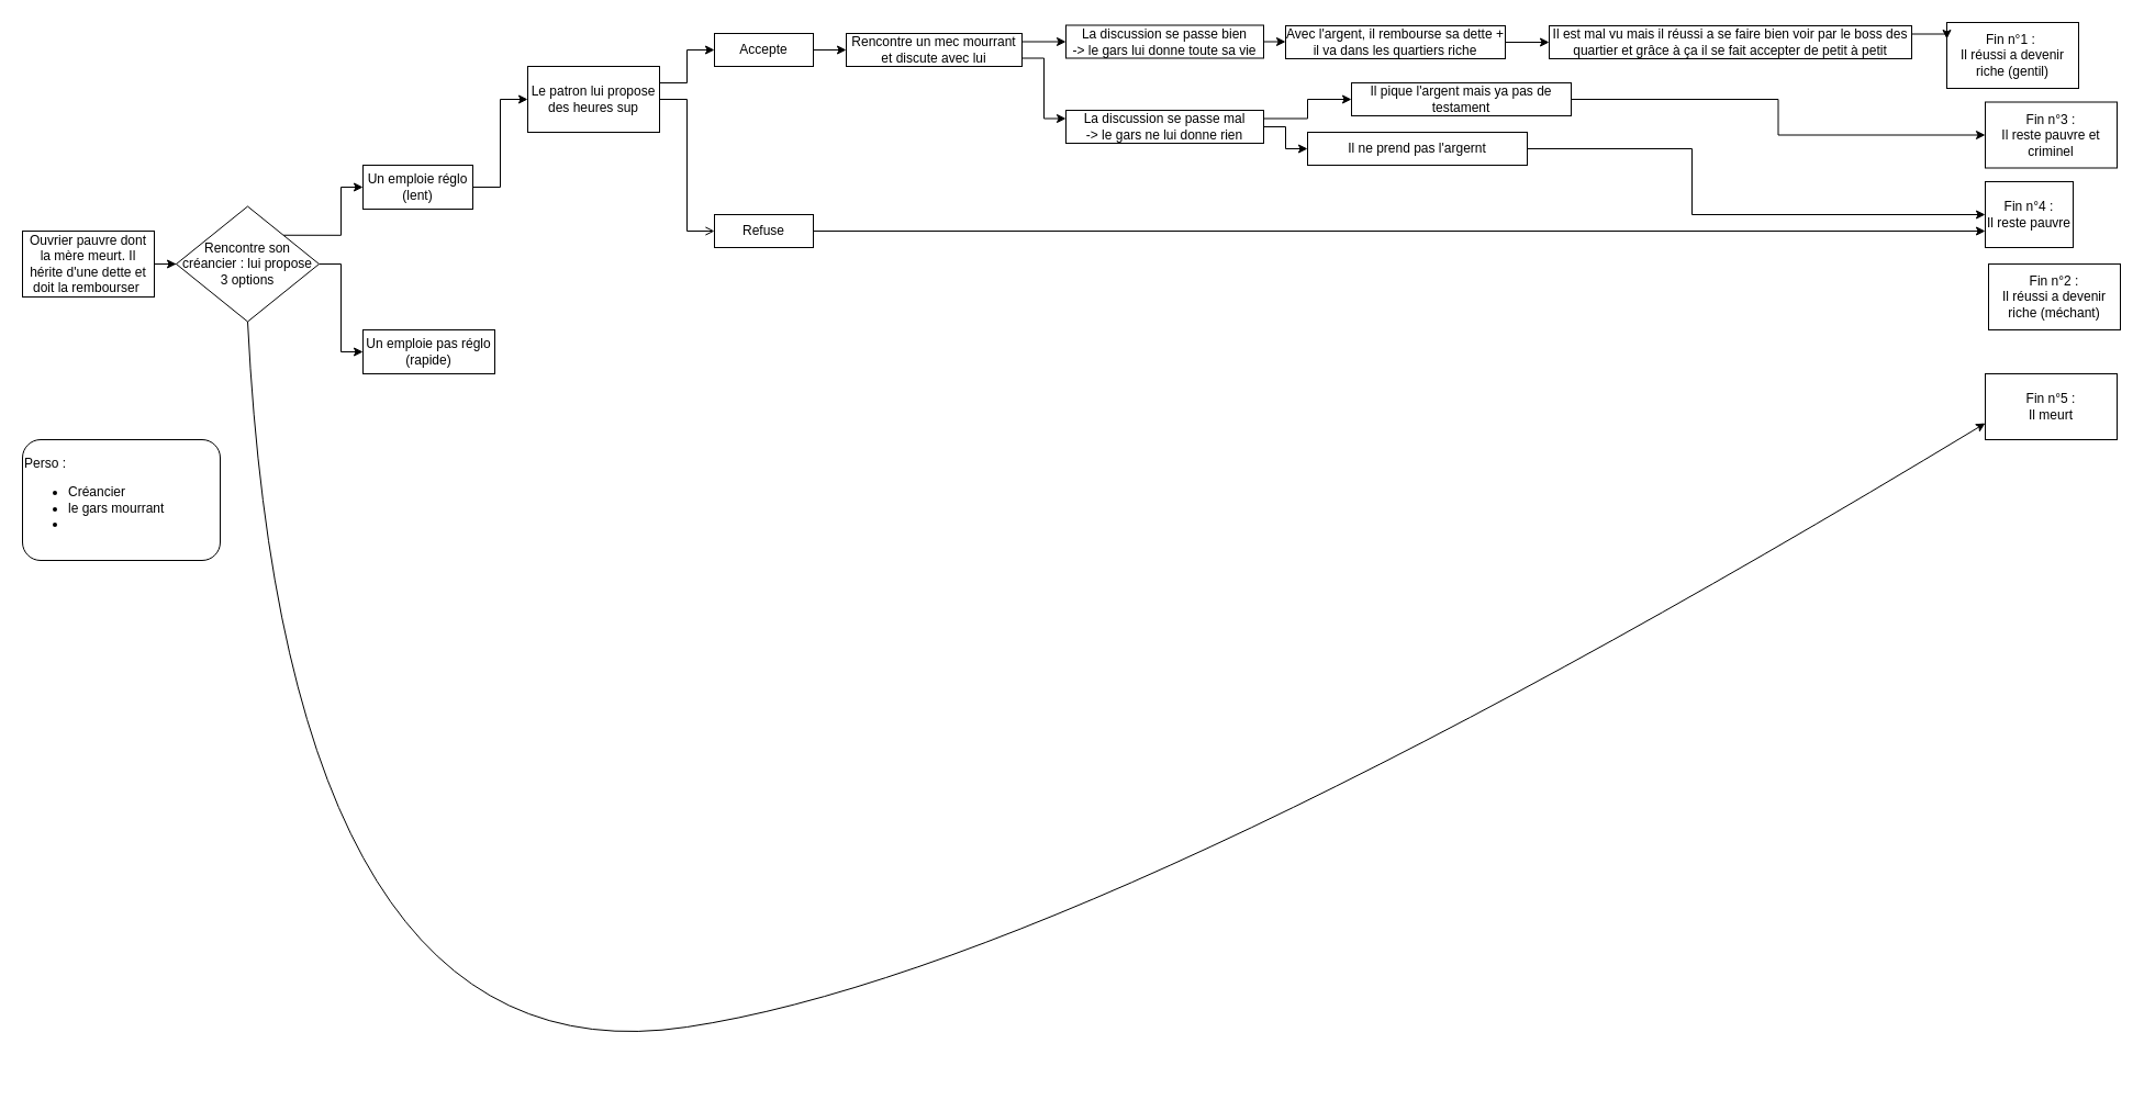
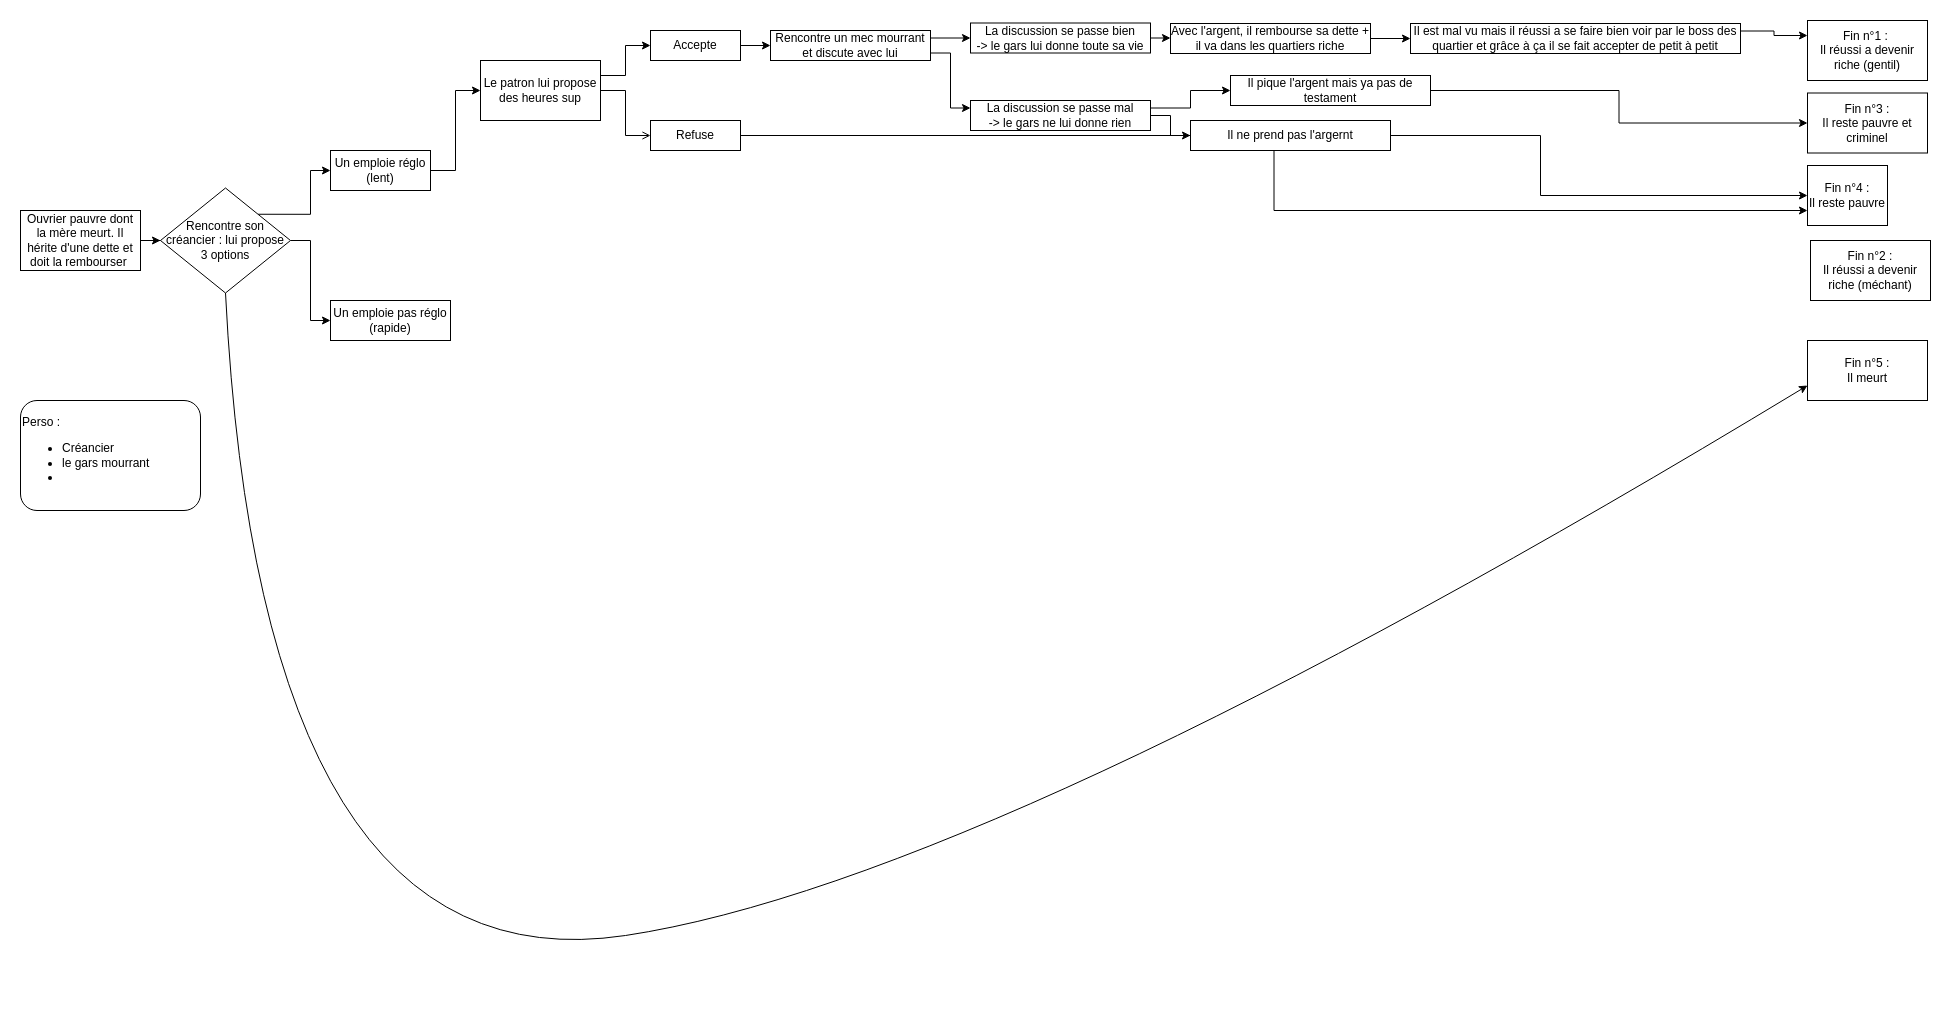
  <mxCell id="0" />
  <mxCell id="1" parent="0" />
- <mxCell id="2" value="Fin n°1 :&amp;nbsp;&lt;br&gt;Il réussi a devenir riche (gentil)" style="rounded=0;whiteSpace=wrap;html=1;" parent="1" vertex="1"><mxGeometry x="1772" y="20" width="120" height="60" as="geometry" /></mxCell>
+ <mxCell id="2" value="Fin n°1 :&amp;nbsp;&lt;br&gt;Il réussi a devenir riche (gentil)" style="rounded=0;whiteSpace=wrap;html=1;" parent="1" vertex="1"><mxGeometry x="1807" y="20" width="120" height="60" as="geometry" /></mxCell>
  <mxCell id="3" value="Fin n°2 :&lt;br&gt;Il réussi a devenir riche (méchant)" style="rounded=0;whiteSpace=wrap;html=1;" parent="1" vertex="1"><mxGeometry x="1810" y="240" width="120" height="60" as="geometry" /></mxCell>
  <mxCell id="4" value="Fin n°3 :&lt;br&gt;Il reste pauvre et criminel" style="rounded=0;whiteSpace=wrap;html=1;" parent="1" vertex="1"><mxGeometry x="1807" y="92.5" width="120" height="60" as="geometry" /></mxCell>
  <mxCell id="5" value="Fin n°4 :&lt;br&gt;Il reste pauvre" style="rounded=0;whiteSpace=wrap;html=1;" parent="1" vertex="1"><mxGeometry x="1807" y="165" width="80" height="60" as="geometry" /></mxCell>
  <mxCell id="6" value="Fin n°5 :&lt;br&gt;Il meurt" style="rounded=0;whiteSpace=wrap;html=1;" parent="1" vertex="1"><mxGeometry x="1807" y="340" width="120" height="60" as="geometry" /></mxCell>
  <mxCell id="7" style="edgeStyle=orthogonalEdgeStyle;rounded=0;orthogonalLoop=1;jettySize=auto;html=1;entryX=0;entryY=0.5;entryDx=0;entryDy=0;" parent="1" source="8" target="12" edge="1"><mxGeometry relative="1" as="geometry" /></mxCell>
  <mxCell id="8" value="Ouvrier pauvre dont la mère meurt. Il hérite d'une dette et doit la rembourser&amp;nbsp;" style="rounded=0;whiteSpace=wrap;html=1;" parent="1" vertex="1"><mxGeometry x="20" y="210" width="120" height="60" as="geometry" /></mxCell>
  <mxCell id="9" value="&lt;div&gt;Perso :&lt;/div&gt;&lt;ul&gt;&lt;li&gt;Créancier&lt;/li&gt;&lt;li&gt;le gars mourrant&lt;/li&gt;&lt;li&gt;&lt;br&gt;&lt;/li&gt;&lt;/ul&gt;" style="rounded=1;whiteSpace=wrap;html=1;align=left;" parent="1" vertex="1"><mxGeometry x="20" y="400" width="180" height="110" as="geometry" /></mxCell>
  <mxCell id="10" style="edgeStyle=orthogonalEdgeStyle;rounded=0;orthogonalLoop=1;jettySize=auto;html=1;exitX=1;exitY=0;exitDx=0;exitDy=0;entryX=0;entryY=0.5;entryDx=0;entryDy=0;" parent="1" source="12" target="14" edge="1"><mxGeometry relative="1" as="geometry" /></mxCell>
  <mxCell id="11" style="edgeStyle=orthogonalEdgeStyle;rounded=0;orthogonalLoop=1;jettySize=auto;html=1;exitX=1;exitY=0.5;exitDx=0;exitDy=0;entryX=0;entryY=0.5;entryDx=0;entryDy=0;" parent="1" source="12" target="15" edge="1"><mxGeometry relative="1" as="geometry" /></mxCell>
  <mxCell id="12" value="&lt;span style=&quot;white-space: normal&quot;&gt;Rencontre son créancier : lui propose 3 options&lt;/span&gt;" style="rhombus;whiteSpace=wrap;html=1;" parent="1" vertex="1"><mxGeometry x="160" y="187.5" width="130" height="105" as="geometry" /></mxCell>
  <mxCell id="13" style="edgeStyle=orthogonalEdgeStyle;rounded=0;orthogonalLoop=1;jettySize=auto;html=1;exitX=1;exitY=0.5;exitDx=0;exitDy=0;entryX=0;entryY=0.5;entryDx=0;entryDy=0;" parent="1" source="14" target="19" edge="1"><mxGeometry relative="1" as="geometry" /></mxCell>
  <mxCell id="14" value="Un emploie réglo (lent)" style="rounded=0;whiteSpace=wrap;html=1;" parent="1" vertex="1"><mxGeometry x="330" y="150" width="100" height="40" as="geometry" /></mxCell>
  <mxCell id="15" value="Un emploie pas réglo (rapide)" style="rounded=0;whiteSpace=wrap;html=1;" parent="1" vertex="1"><mxGeometry x="330" y="300" width="120" height="40" as="geometry" /></mxCell>
  <mxCell id="16" value="" style="curved=1;endArrow=classic;html=1;exitX=0.5;exitY=1;exitDx=0;exitDy=0;entryX=0;entryY=0.75;entryDx=0;entryDy=0;" parent="1" source="12" target="6" edge="1"><mxGeometry width="50" height="50" relative="1" as="geometry"><mxPoint x="220" y="410" as="sourcePoint" /><mxPoint x="270" y="360" as="targetPoint" /><Array as="points"><mxPoint x="260" y="990" /><mxPoint x="990" y="880" /></Array></mxGeometry></mxCell>
  <mxCell id="17" style="edgeStyle=orthogonalEdgeStyle;rounded=0;orthogonalLoop=1;jettySize=auto;html=1;exitX=1;exitY=0.25;exitDx=0;exitDy=0;" parent="1" source="19" target="21" edge="1"><mxGeometry relative="1" as="geometry" /></mxCell>
  <mxCell id="18" style="edgeStyle=orthogonalEdgeStyle;rounded=0;orthogonalLoop=1;jettySize=auto;html=1;exitX=1;exitY=0.5;exitDx=0;exitDy=0;entryX=0;entryY=0.5;entryDx=0;entryDy=0;endArrow=open;" parent="1" source="19" target="23" edge="1"><mxGeometry relative="1" as="geometry" /></mxCell>
  <mxCell id="19" value="Le patron lui propose des heures sup" style="rounded=0;whiteSpace=wrap;html=1;" parent="1" vertex="1"><mxGeometry x="480" y="60" width="120" height="60" as="geometry" /></mxCell>
  <mxCell id="20" style="edgeStyle=orthogonalEdgeStyle;rounded=0;orthogonalLoop=1;jettySize=auto;html=1;exitX=1;exitY=0.5;exitDx=0;exitDy=0;entryX=0;entryY=0.5;entryDx=0;entryDy=0;" parent="1" source="21" target="26" edge="1"><mxGeometry relative="1" as="geometry" /></mxCell>
  <mxCell id="21" value="Accepte" style="rounded=0;whiteSpace=wrap;html=1;" parent="1" vertex="1"><mxGeometry x="650" y="30" width="90" height="30" as="geometry" /></mxCell>
  <mxCell id="22" style="edgeStyle=orthogonalEdgeStyle;rounded=0;orthogonalLoop=1;jettySize=auto;html=1;exitX=1;exitY=0.5;exitDx=0;exitDy=0;entryX=0;entryY=0.75;entryDx=0;entryDy=0;" edge="1" parent="1" source="23" target="5"><mxGeometry relative="1" as="geometry" /></mxCell>
- <mxCell id="23" value="Refuse" style="rounded=0;whiteSpace=wrap;html=1;" parent="1" vertex="1"><mxGeometry x="650" y="195" width="90" height="30" as="geometry" /></mxCell>
+ <mxCell id="23" value="Refuse" style="rounded=0;whiteSpace=wrap;html=1;" parent="1" vertex="1"><mxGeometry x="650" y="120" width="90" height="30" as="geometry" /></mxCell>
  <mxCell id="24" style="edgeStyle=orthogonalEdgeStyle;rounded=0;orthogonalLoop=1;jettySize=auto;html=1;exitX=1;exitY=0.75;exitDx=0;exitDy=0;entryX=0;entryY=0.25;entryDx=0;entryDy=0;" parent="1" source="26" target="31" edge="1"><mxGeometry relative="1" as="geometry" /></mxCell>
  <mxCell id="25" style="edgeStyle=orthogonalEdgeStyle;rounded=0;orthogonalLoop=1;jettySize=auto;html=1;exitX=1;exitY=0.25;exitDx=0;exitDy=0;entryX=0;entryY=0.5;entryDx=0;entryDy=0;" parent="1" source="26" target="28" edge="1"><mxGeometry relative="1" as="geometry" /></mxCell>
  <mxCell id="26" value="Rencontre un mec mourrant et discute avec lui" style="rounded=0;whiteSpace=wrap;html=1;" parent="1" vertex="1"><mxGeometry x="770" y="30" width="160" height="30" as="geometry" /></mxCell>
  <mxCell id="27" style="edgeStyle=orthogonalEdgeStyle;rounded=0;orthogonalLoop=1;jettySize=auto;html=1;exitX=1;exitY=0.5;exitDx=0;exitDy=0;entryX=0;entryY=0.5;entryDx=0;entryDy=0;" edge="1" parent="1" source="28" target="33"><mxGeometry relative="1" as="geometry" /></mxCell>
  <mxCell id="28" value="La discussion se passe bien &lt;br&gt;-&amp;gt; le gars lui donne toute sa vie" style="rounded=0;whiteSpace=wrap;html=1;" parent="1" vertex="1"><mxGeometry x="970" y="22.5" width="180" height="30" as="geometry" /></mxCell>
  <mxCell id="29" style="edgeStyle=orthogonalEdgeStyle;rounded=0;orthogonalLoop=1;jettySize=auto;html=1;exitX=1;exitY=0.25;exitDx=0;exitDy=0;entryX=0;entryY=0.5;entryDx=0;entryDy=0;" edge="1" parent="1" source="31" target="37"><mxGeometry relative="1" as="geometry" /></mxCell>
  <mxCell id="30" style="edgeStyle=orthogonalEdgeStyle;rounded=0;orthogonalLoop=1;jettySize=auto;html=1;exitX=1;exitY=0.5;exitDx=0;exitDy=0;entryX=0;entryY=0.5;entryDx=0;entryDy=0;" edge="1" parent="1" source="31" target="39"><mxGeometry relative="1" as="geometry" /></mxCell>
  <mxCell id="31" value="La discussion se passe mal &lt;br&gt;-&amp;gt; le gars ne lui donne rien" style="rounded=0;whiteSpace=wrap;html=1;" parent="1" vertex="1"><mxGeometry x="970" y="100" width="180" height="30" as="geometry" /></mxCell>
  <mxCell id="32" style="edgeStyle=orthogonalEdgeStyle;rounded=0;orthogonalLoop=1;jettySize=auto;html=1;exitX=1;exitY=0.5;exitDx=0;exitDy=0;entryX=0;entryY=0.5;entryDx=0;entryDy=0;" edge="1" parent="1" source="33" target="35"><mxGeometry relative="1" as="geometry" /></mxCell>
  <mxCell id="33" value="Avec l'argent, il rembourse sa dette + il va dans les quartiers riche" style="rounded=0;whiteSpace=wrap;html=1;" vertex="1" parent="1"><mxGeometry x="1170" y="23" width="200" height="30" as="geometry" /></mxCell>
  <mxCell id="34" style="edgeStyle=orthogonalEdgeStyle;rounded=0;orthogonalLoop=1;jettySize=auto;html=1;exitX=1;exitY=0.25;exitDx=0;exitDy=0;entryX=0;entryY=0.25;entryDx=0;entryDy=0;" edge="1" parent="1" source="35" target="2"><mxGeometry relative="1" as="geometry" /></mxCell>
  <mxCell id="35" value="Il est mal vu mais il réussi a se faire bien voir par le boss des quartier et grâce à ça il se fait accepter de petit à petit" style="rounded=0;whiteSpace=wrap;html=1;" vertex="1" parent="1"><mxGeometry x="1410" y="23" width="330" height="30" as="geometry" /></mxCell>
  <mxCell id="36" style="edgeStyle=orthogonalEdgeStyle;rounded=0;orthogonalLoop=1;jettySize=auto;html=1;exitX=1;exitY=0.5;exitDx=0;exitDy=0;entryX=0;entryY=0.5;entryDx=0;entryDy=0;" edge="1" parent="1" source="37" target="4"><mxGeometry relative="1" as="geometry" /></mxCell>
  <mxCell id="37" value="Il pique l'argent mais ya pas de testament" style="rounded=0;whiteSpace=wrap;html=1;" vertex="1" parent="1"><mxGeometry x="1230" y="75" width="200" height="30" as="geometry" /></mxCell>
  <mxCell id="38" style="edgeStyle=orthogonalEdgeStyle;rounded=0;orthogonalLoop=1;jettySize=auto;html=1;exitX=1;exitY=0.5;exitDx=0;exitDy=0;entryX=0;entryY=0.5;entryDx=0;entryDy=0;" edge="1" parent="1" source="39" target="5"><mxGeometry relative="1" as="geometry"><Array as="points"><mxPoint x="1540" y="135" /><mxPoint x="1540" y="195" /></Array></mxGeometry></mxCell>
  <mxCell id="39" value="Il ne prend pas l'argernt" style="rounded=0;whiteSpace=wrap;html=1;" vertex="1" parent="1"><mxGeometry x="1190" y="120" width="200" height="30" as="geometry" /></mxCell>
